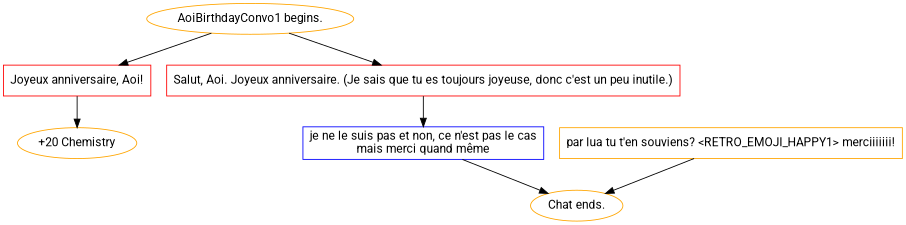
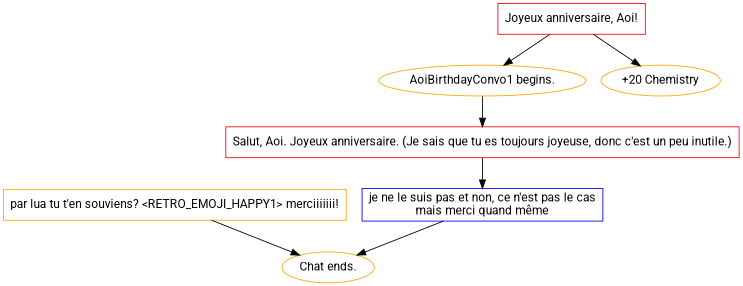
  digraph {
    fontname=Roboto
    node [color=orange fontname=Roboto shape=box]
    edge [fontname=Roboto]
    "AoiBirthdayConvo1 begins." [shape=""]
    n2 [color=red label="Joyeux anniversaire, Aoi!"]
    n3 [color=red label="Salut, Aoi. Joyeux anniversaire. (Je sais que tu es toujours joyeuse, donc c'est un peu inutile.)"]
    n4 [label="+20 Chemistry" shape=""]
    n5 [color=blue label="je ne le suis pas et non, ce n'est pas le cas\nmais merci quand même"]
    "Chat ends." [shape=""]
    n7 [label="par lua tu t'en souviens? <RETRO_EMOJI_HAPPY1> merciiiiiii!"]
-   "AoiBirthdayConvo1 begins." -> n2
+   n2 -> "AoiBirthdayConvo1 begins."
    "AoiBirthdayConvo1 begins." -> n3
    n2 -> n4
    n3 -> n5
    n5 -> "Chat ends."
    n7 -> "Chat ends."
  }
